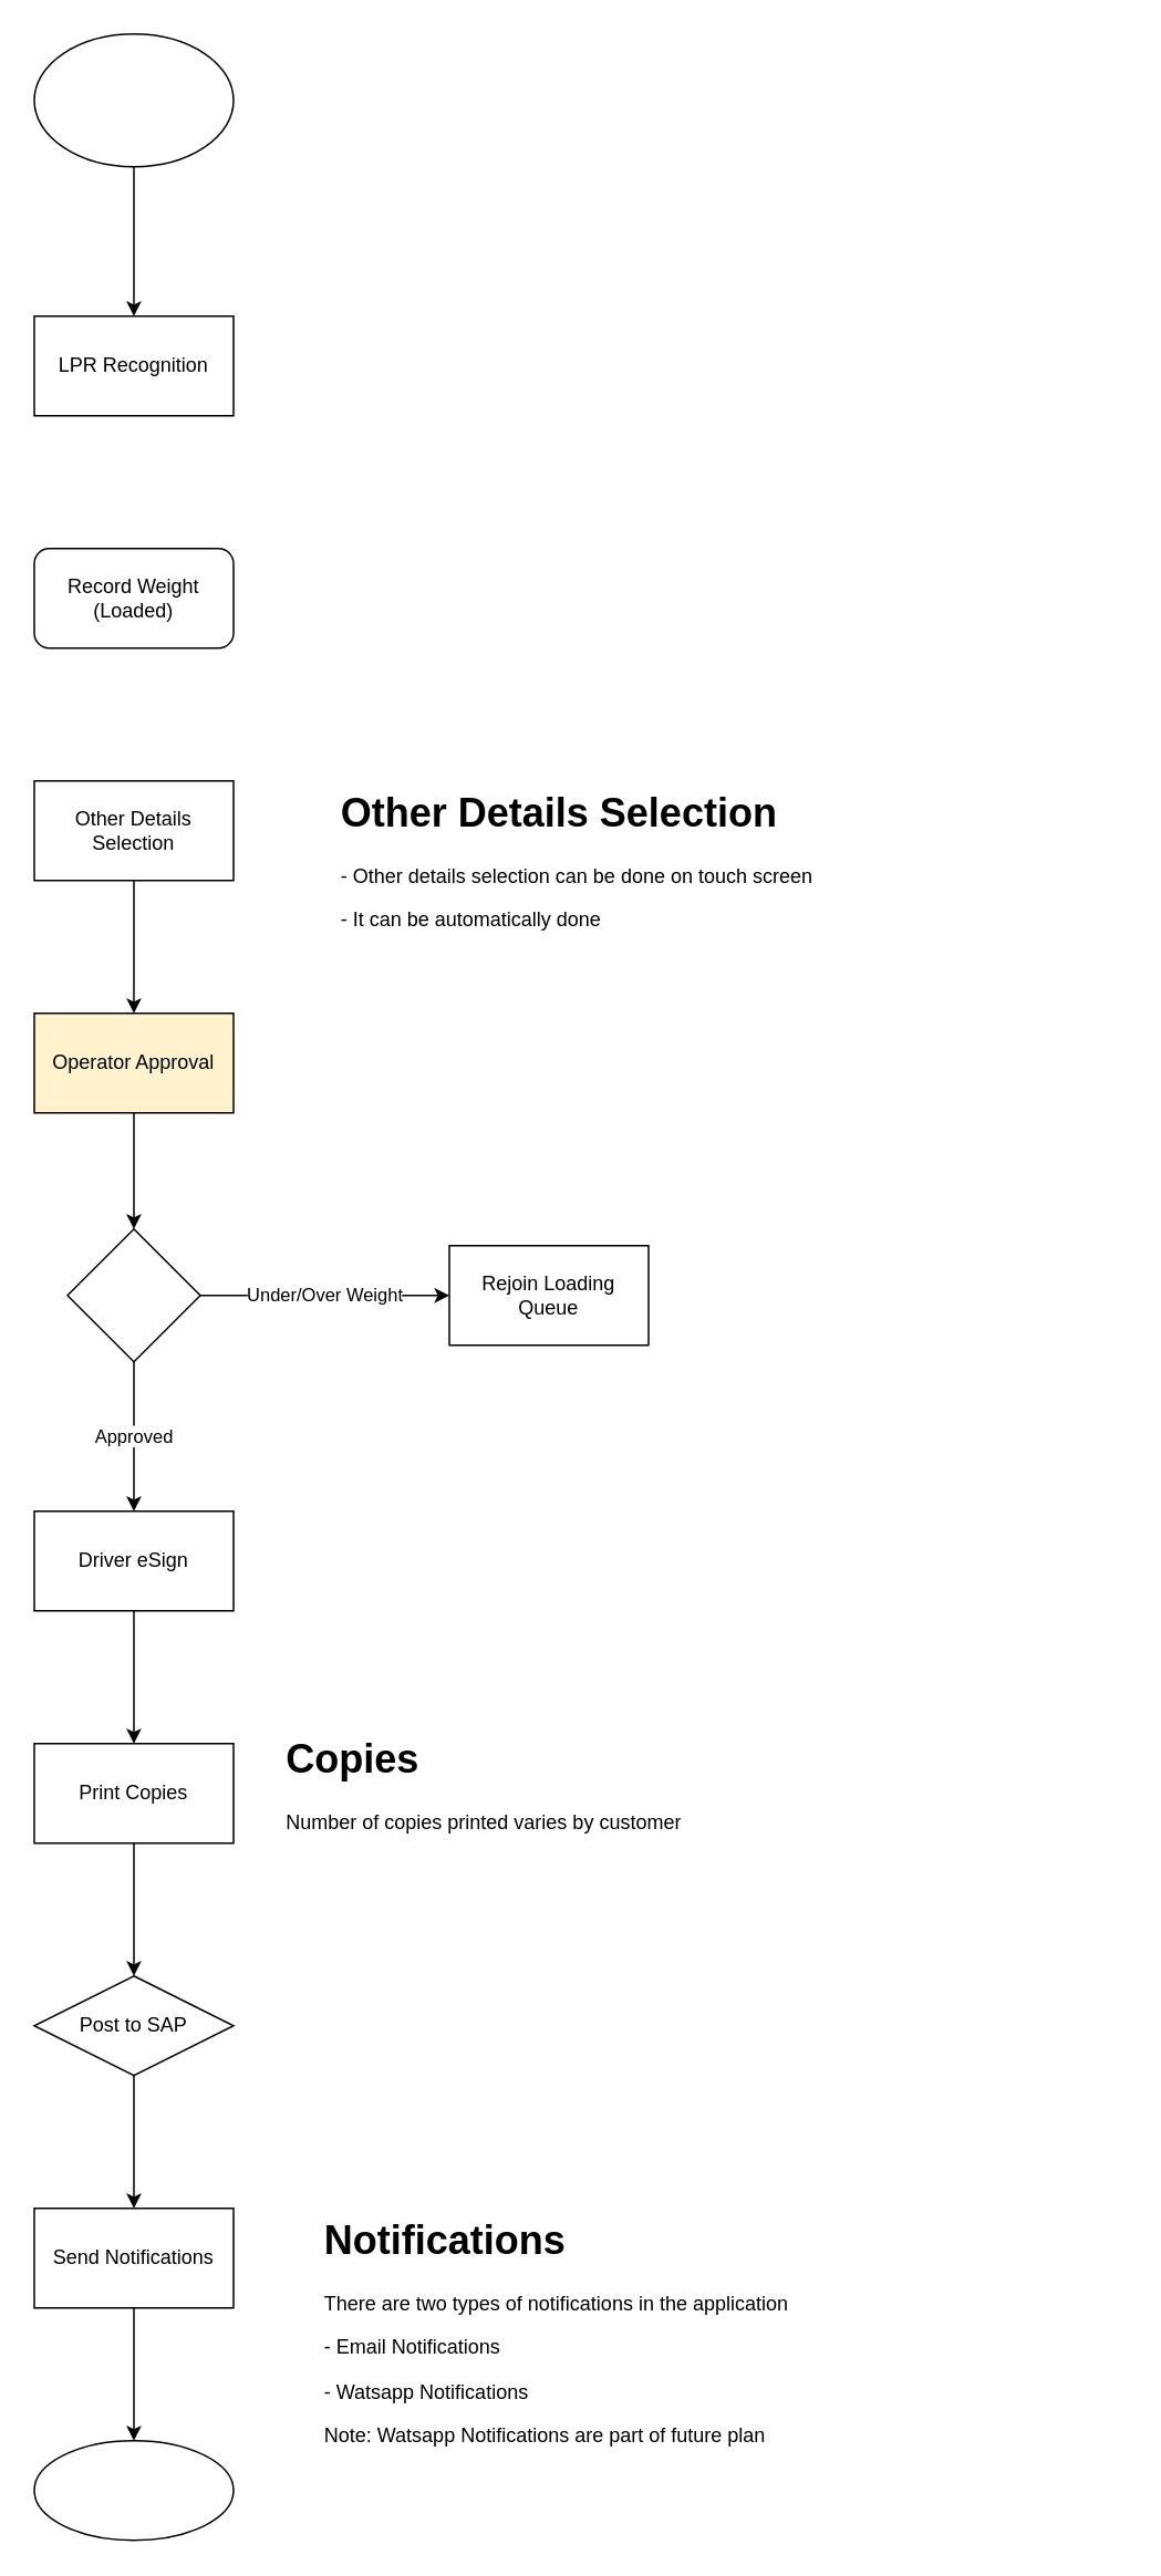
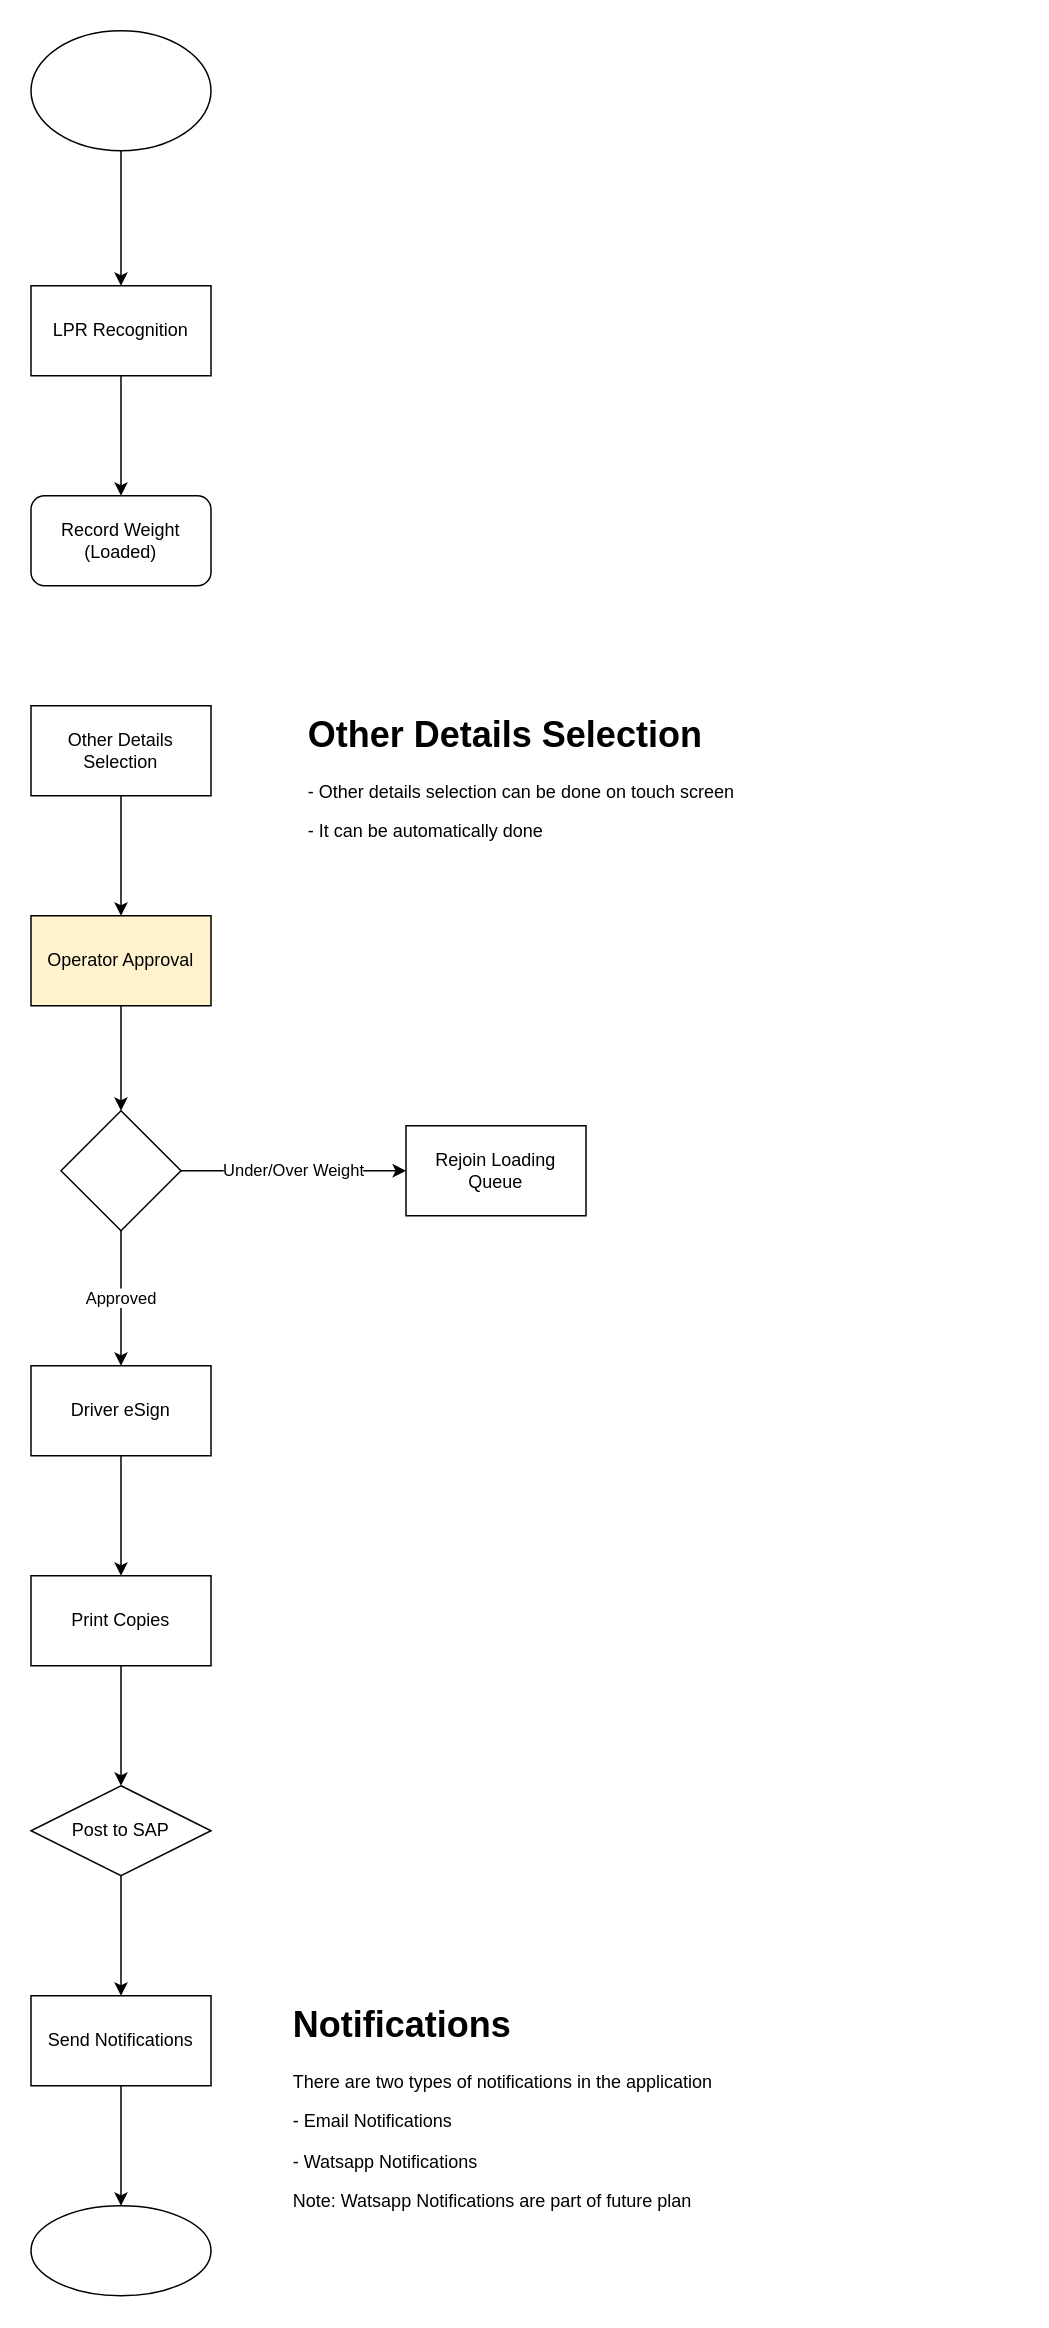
  <mxCell id="0" />
  <mxCell id="1" parent="0" />
  <mxCell id="2" value="" style="edgeStyle=orthogonalEdgeStyle;rounded=0;orthogonalLoop=1;jettySize=auto;html=1;" parent="1" source="3" target="5" edge="1"><mxGeometry relative="1" as="geometry" /></mxCell>
  <mxCell id="3" value="" style="ellipse;whiteSpace=wrap;html=1;" parent="1" vertex="1"><mxGeometry x="20" y="20" width="120" height="80" as="geometry" /></mxCell>
+ <mxCell id="4" value="" style="edgeStyle=orthogonalEdgeStyle;rounded=0;orthogonalLoop=1;jettySize=auto;html=1;" parent="1" source="5" target="6" edge="1"><mxGeometry relative="1" as="geometry" /></mxCell>
  <mxCell id="5" value="LPR Recognition" style="whiteSpace=wrap;html=1;" parent="1" vertex="1"><mxGeometry x="20" y="190" width="120" height="60" as="geometry" /></mxCell>
  <mxCell id="6" value="Record Weight (Loaded)" style="whiteSpace=wrap;html=1;rounded=1;" parent="1" vertex="1"><mxGeometry x="20" y="330" width="120" height="60" as="geometry" /></mxCell>
  <mxCell id="7" value="" style="edgeStyle=orthogonalEdgeStyle;rounded=0;orthogonalLoop=1;jettySize=auto;html=1;" parent="1" source="8" target="11" edge="1"><mxGeometry relative="1" as="geometry" /></mxCell>
  <mxCell id="8" value="Operator Approval" style="whiteSpace=wrap;html=1;fillColor=#fff2cc;" parent="1" vertex="1"><mxGeometry x="20" y="610" width="120" height="60" as="geometry" /></mxCell>
  <mxCell id="9" value="Approved" style="edgeStyle=orthogonalEdgeStyle;rounded=0;orthogonalLoop=1;jettySize=auto;html=1;" parent="1" source="11" target="13" edge="1"><mxGeometry relative="1" as="geometry" /></mxCell>
  <mxCell id="10" value="Under/Over Weight" style="edgeStyle=orthogonalEdgeStyle;rounded=0;orthogonalLoop=1;jettySize=auto;html=1;" parent="1" source="11" target="26" edge="1"><mxGeometry relative="1" as="geometry" /></mxCell>
  <mxCell id="11" value="" style="rhombus;whiteSpace=wrap;html=1;" parent="1" vertex="1"><mxGeometry x="40" y="740" width="80" height="80" as="geometry" /></mxCell>
  <mxCell id="12" value="" style="edgeStyle=orthogonalEdgeStyle;rounded=0;orthogonalLoop=1;jettySize=auto;html=1;" parent="1" source="13" edge="1"><mxGeometry relative="1" as="geometry"><mxPoint x="80" y="1050" as="targetPoint" /></mxGeometry></mxCell>
  <mxCell id="13" value="Driver eSign" style="whiteSpace=wrap;html=1;" parent="1" vertex="1"><mxGeometry x="20" y="910" width="120" height="60" as="geometry" /></mxCell>
  <mxCell id="14" value="" style="edgeStyle=orthogonalEdgeStyle;rounded=0;orthogonalLoop=1;jettySize=auto;html=1;" parent="1" source="15" target="16" edge="1"><mxGeometry relative="1" as="geometry" /></mxCell>
  <mxCell id="15" value="Send Notifications" style="rounded=0;whiteSpace=wrap;html=1;" parent="1" vertex="1"><mxGeometry x="20" y="1330" width="120" height="60" as="geometry" /></mxCell>
  <mxCell id="16" value="" style="ellipse;whiteSpace=wrap;html=1;rounded=0;" parent="1" vertex="1"><mxGeometry x="20" y="1470" width="120" height="60" as="geometry" /></mxCell>
  <mxCell id="17" value="" style="edgeStyle=orthogonalEdgeStyle;rounded=0;orthogonalLoop=1;jettySize=auto;html=1;" parent="1" source="18" edge="1"><mxGeometry relative="1" as="geometry"><mxPoint x="80" y="610" as="targetPoint" /></mxGeometry></mxCell>
  <mxCell id="18" value="Other Details Selection" style="whiteSpace=wrap;html=1;" parent="1" vertex="1"><mxGeometry x="20" y="470" width="120" height="60" as="geometry" /></mxCell>
  <mxCell id="19" value="&lt;h1&gt;Other Details Selection&lt;/h1&gt;&lt;p&gt;- Other details selection can be done on touch screen&lt;/p&gt;&lt;p&gt;- It can be automatically done&lt;/p&gt;" style="text;html=1;strokeColor=none;fillColor=none;spacing=5;spacingTop=-20;whiteSpace=wrap;overflow=hidden;rounded=0;" parent="1" vertex="1"><mxGeometry x="200" y="470" width="300" height="120" as="geometry" /></mxCell>
  <mxCell id="20" value="" style="edgeStyle=orthogonalEdgeStyle;rounded=0;orthogonalLoop=1;jettySize=auto;html=1;" parent="1" source="21" target="24" edge="1"><mxGeometry relative="1" as="geometry" /></mxCell>
  <mxCell id="21" value="Print Copies" style="whiteSpace=wrap;html=1;" parent="1" vertex="1"><mxGeometry x="20" y="1050" width="120" height="60" as="geometry" /></mxCell>
- <mxCell id="22" value="&lt;h1&gt;Copies&lt;/h1&gt;&lt;p&gt;Number of copies printed varies by customer&lt;/p&gt;" style="text;html=1;strokeColor=none;fillColor=none;spacing=5;spacingTop=-20;whiteSpace=wrap;overflow=hidden;rounded=0;" parent="1" vertex="1"><mxGeometry x="167" y="1040" width="510" height="70" as="geometry" /></mxCell>
  <mxCell id="23" value="" style="edgeStyle=orthogonalEdgeStyle;rounded=0;orthogonalLoop=1;jettySize=auto;html=1;" parent="1" source="24" edge="1"><mxGeometry relative="1" as="geometry"><mxPoint x="80" y="1330" as="targetPoint" /></mxGeometry></mxCell>
  <mxCell id="24" value="Post to SAP" style="rhombus;whiteSpace=wrap;html=1;" parent="1" vertex="1"><mxGeometry x="20" y="1190" width="120" height="60" as="geometry" /></mxCell>
  <mxCell id="25" value="&lt;h1&gt;Notifications&lt;/h1&gt;&lt;p&gt;There are two types of notifications in the application&lt;/p&gt;&lt;p&gt;- Email Notifications&lt;/p&gt;&lt;p&gt;- Watsapp Notifications&lt;/p&gt;&lt;p&gt;Note: Watsapp Notifications are part of future plan&lt;/p&gt;&lt;p&gt;&lt;br&gt;&lt;/p&gt;" style="text;html=1;strokeColor=none;fillColor=none;spacing=5;spacingTop=-20;whiteSpace=wrap;overflow=hidden;rounded=0;" parent="1" vertex="1"><mxGeometry x="190" y="1330" width="300" height="160" as="geometry" /></mxCell>
  <mxCell id="26" value="Rejoin Loading Queue" style="whiteSpace=wrap;html=1;" parent="1" vertex="1"><mxGeometry x="270" y="750" width="120" height="60" as="geometry" /></mxCell>
